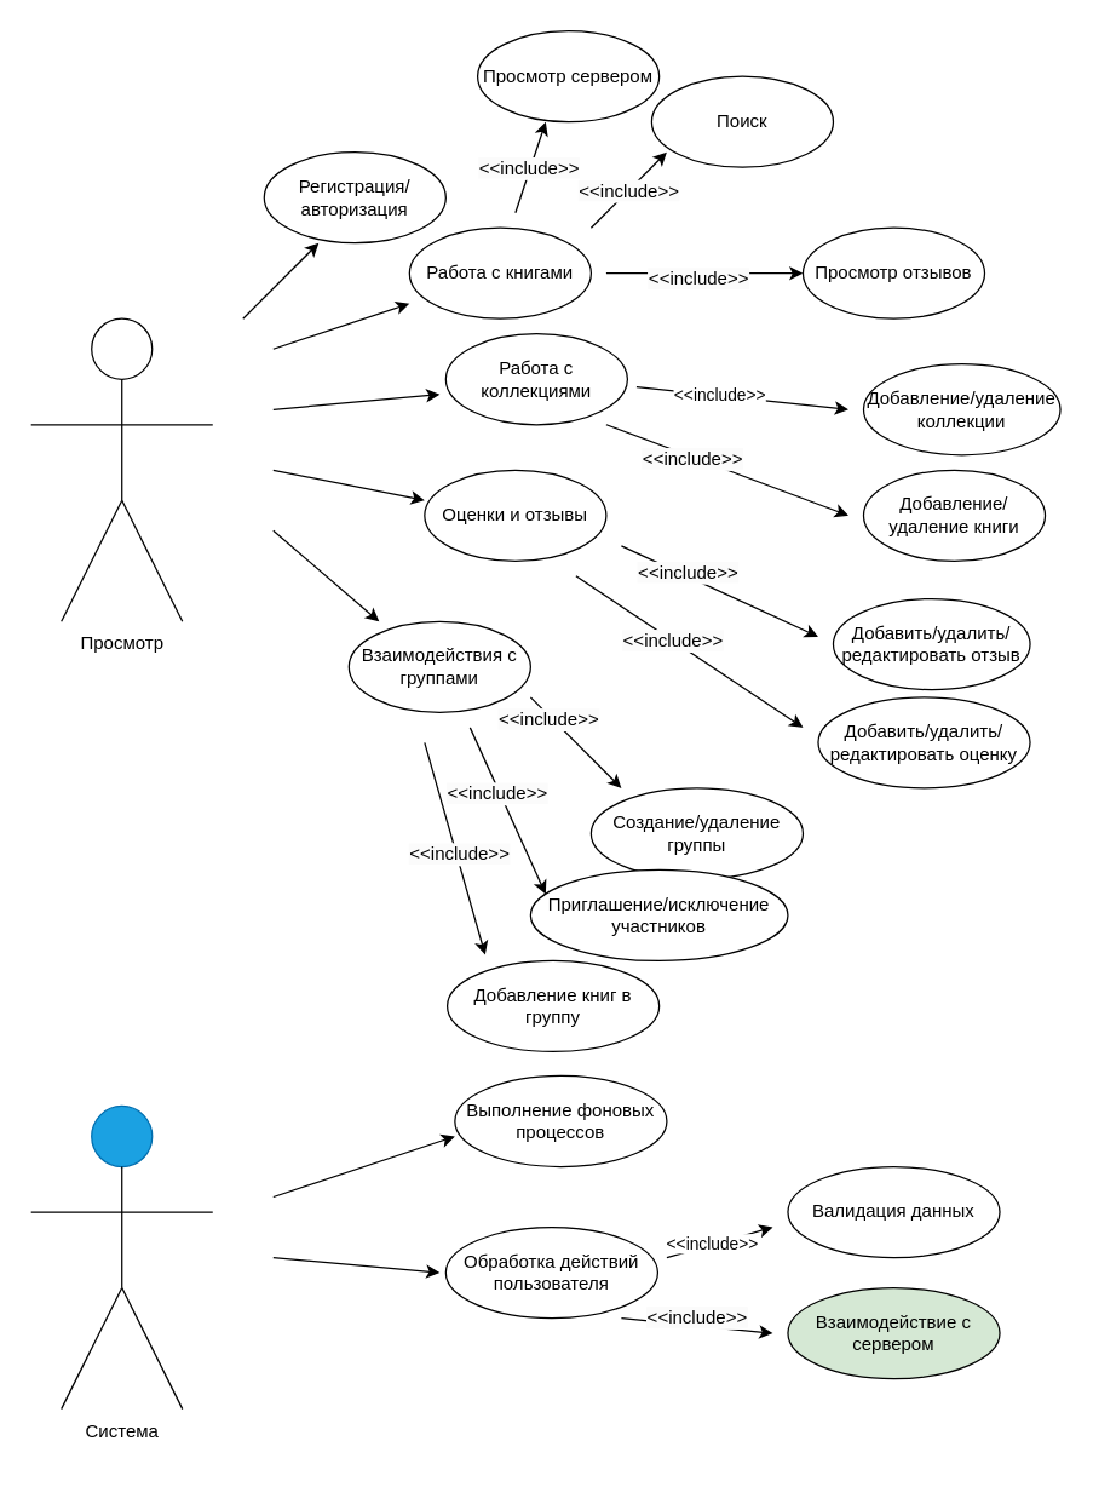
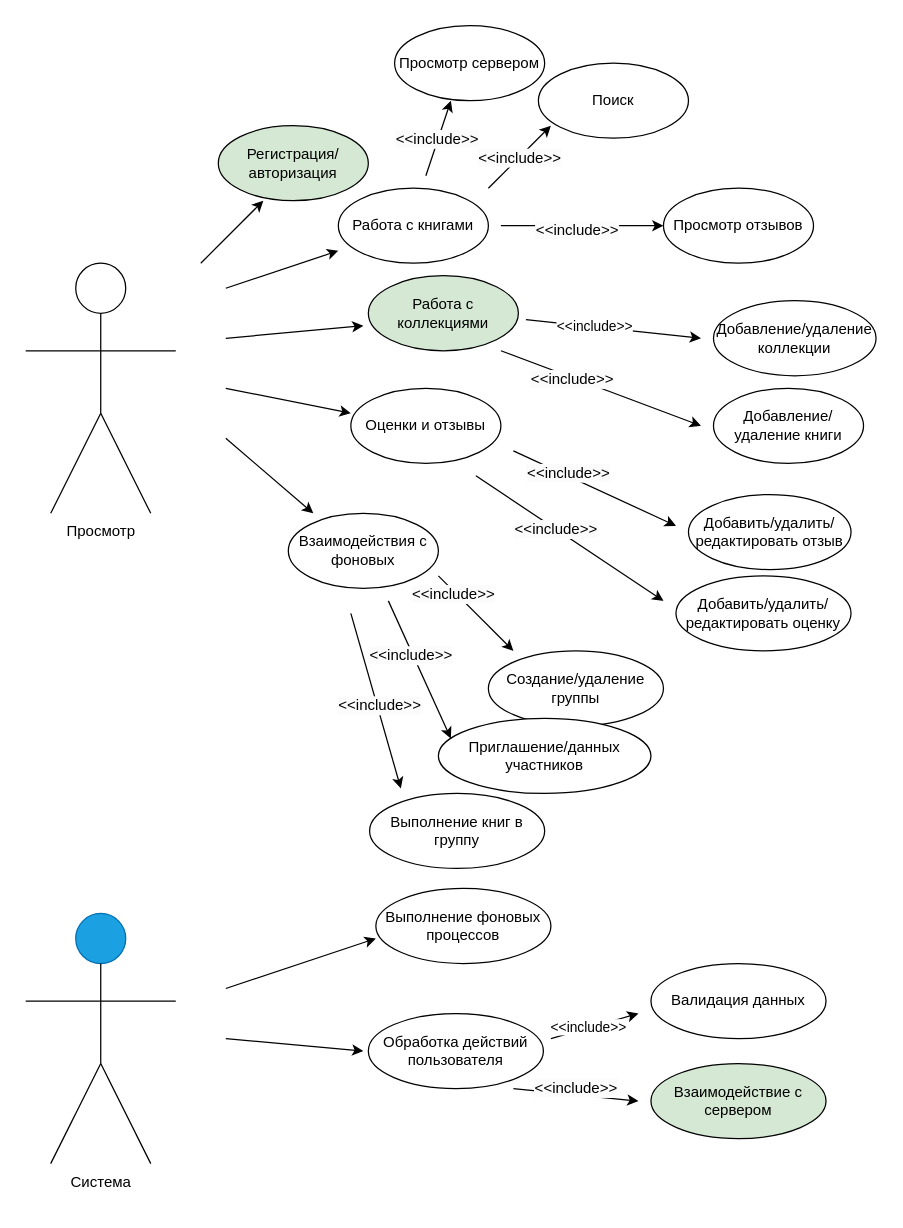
  <mxCell id="0" />
  <mxCell id="1" parent="0" />
  <mxCell id="2" value="" style="ellipse;whiteSpace=wrap;html=1;aspect=fixed;" parent="1" vertex="1"><mxGeometry x="60" y="210" width="40" height="40" as="geometry" /></mxCell>
  <mxCell id="3" value="" style="endArrow=none;html=1;rounded=0;" parent="1" edge="1"><mxGeometry width="50" height="50" relative="1" as="geometry"><mxPoint x="80" y="330" as="sourcePoint" /><mxPoint x="80" y="250" as="targetPoint" /></mxGeometry></mxCell>
  <mxCell id="4" value="" style="endArrow=none;html=1;rounded=0;" parent="1" edge="1"><mxGeometry width="50" height="50" relative="1" as="geometry"><mxPoint x="40" y="410" as="sourcePoint" /><mxPoint x="80" y="330" as="targetPoint" /></mxGeometry></mxCell>
  <mxCell id="5" value="" style="endArrow=none;html=1;rounded=0;" parent="1" edge="1"><mxGeometry width="50" height="50" relative="1" as="geometry"><mxPoint x="80" y="330" as="sourcePoint" /><mxPoint x="120" y="410" as="targetPoint" /></mxGeometry></mxCell>
  <mxCell id="6" value="" style="endArrow=none;html=1;rounded=0;" parent="1" edge="1"><mxGeometry width="50" height="50" relative="1" as="geometry"><mxPoint x="20" y="280" as="sourcePoint" /><mxPoint x="140" y="280" as="targetPoint" /></mxGeometry></mxCell>
  <mxCell id="7" value="Просмотр" style="text;html=1;align=center;verticalAlign=middle;resizable=0;points=[];autosize=1;strokeColor=none;fillColor=none;" parent="1" vertex="1"><mxGeometry x="30" y="410" width="100" height="30" as="geometry" /></mxCell>
  <mxCell id="8" value="" style="ellipse;whiteSpace=wrap;html=1;aspect=fixed;fillColor=#1ba1e2;fontColor=#ffffff;strokeColor=#006EAF;" parent="1" vertex="1"><mxGeometry x="60" y="730" width="40" height="40" as="geometry" /></mxCell>
  <mxCell id="9" value="" style="endArrow=none;html=1;rounded=0;" parent="1" edge="1"><mxGeometry width="50" height="50" relative="1" as="geometry"><mxPoint x="80" y="850" as="sourcePoint" /><mxPoint x="80" y="770" as="targetPoint" /></mxGeometry></mxCell>
  <mxCell id="10" value="" style="endArrow=none;html=1;rounded=0;" parent="1" edge="1"><mxGeometry width="50" height="50" relative="1" as="geometry"><mxPoint x="40" y="930" as="sourcePoint" /><mxPoint x="80" y="850" as="targetPoint" /></mxGeometry></mxCell>
  <mxCell id="11" value="" style="endArrow=none;html=1;rounded=0;" parent="1" edge="1"><mxGeometry width="50" height="50" relative="1" as="geometry"><mxPoint x="80" y="850" as="sourcePoint" /><mxPoint x="120" y="930" as="targetPoint" /></mxGeometry></mxCell>
  <mxCell id="12" value="" style="endArrow=none;html=1;rounded=0;" parent="1" edge="1"><mxGeometry width="50" height="50" relative="1" as="geometry"><mxPoint x="20" y="800" as="sourcePoint" /><mxPoint x="140" y="800" as="targetPoint" /></mxGeometry></mxCell>
  <mxCell id="13" value="Система" style="text;html=1;align=center;verticalAlign=middle;resizable=0;points=[];autosize=1;strokeColor=none;fillColor=none;" parent="1" vertex="1"><mxGeometry x="45" y="930" width="70" height="30" as="geometry" /></mxCell>
- <mxCell id="14" value="Регистрация/авторизация" style="ellipse;whiteSpace=wrap;html=1;" parent="1" vertex="1"><mxGeometry x="174" y="100" width="120" height="60" as="geometry" /></mxCell>
+ <mxCell id="14" value="Регистрация/авторизация" style="ellipse;whiteSpace=wrap;html=1;fillColor=#d5e8d4;" parent="1" vertex="1"><mxGeometry x="174" y="100" width="120" height="60" as="geometry" /></mxCell>
  <mxCell id="15" value="" style="endArrow=classic;html=1;rounded=0;" parent="1" edge="1"><mxGeometry width="50" height="50" relative="1" as="geometry"><mxPoint x="160" y="210" as="sourcePoint" /><mxPoint x="210" y="160" as="targetPoint" /></mxGeometry></mxCell>
  <mxCell id="16" value="Работа с книгами" style="ellipse;whiteSpace=wrap;html=1;" parent="1" vertex="1"><mxGeometry x="270" y="150" width="120" height="60" as="geometry" /></mxCell>
  <mxCell id="17" value="" style="endArrow=classic;html=1;rounded=0;" parent="1" edge="1"><mxGeometry width="50" height="50" relative="1" as="geometry"><mxPoint x="180" y="230" as="sourcePoint" /><mxPoint x="270" y="200" as="targetPoint" /></mxGeometry></mxCell>
  <mxCell id="18" value="Поиск" style="ellipse;whiteSpace=wrap;html=1;" parent="1" vertex="1"><mxGeometry x="430" width="120" height="60" as="geometry" y="50" /></mxCell>
  <mxCell id="19" value="Просмотр сервером" style="ellipse;whiteSpace=wrap;html=1;" parent="1" vertex="1"><mxGeometry x="315" y="20" width="120" height="60" as="geometry" /></mxCell>
  <mxCell id="20" value="Просмотр отзывов" style="ellipse;whiteSpace=wrap;html=1;" parent="1" vertex="1"><mxGeometry x="530" y="150" width="120" height="60" as="geometry" /></mxCell>
  <mxCell id="21" value="" style="endArrow=classic;html=1;rounded=0;" parent="1" edge="1"><mxGeometry width="50" height="50" relative="1" as="geometry"><mxPoint x="340" y="140" as="sourcePoint" /><mxPoint x="360" y="80" as="targetPoint" /></mxGeometry></mxCell>
  <mxCell id="22" value="&lt;span style=&quot;font-size: 12px; background-color: rgb(251, 251, 251);&quot;&gt;&amp;lt;&amp;lt;include&amp;gt;&amp;gt;&lt;/span&gt;" style="edgeLabel;html=1;align=center;verticalAlign=middle;resizable=0;points=[];" parent="21" vertex="1" connectable="0"><mxGeometry x="-0.019" y="1" relative="1" as="geometry"><mxPoint as="offset" /></mxGeometry></mxCell>
  <mxCell id="23" value="" style="endArrow=classic;html=1;rounded=0;" parent="1" edge="1"><mxGeometry width="50" height="50" relative="1" as="geometry"><mxPoint x="390" y="150" as="sourcePoint" /><mxPoint x="440" y="100" as="targetPoint" /></mxGeometry></mxCell>
  <mxCell id="24" value="&lt;span style=&quot;font-size: 12px; background-color: rgb(251, 251, 251);&quot;&gt;&amp;lt;&amp;lt;include&amp;gt;&amp;gt;&lt;/span&gt;" style="edgeLabel;html=1;align=center;verticalAlign=middle;resizable=0;points=[];" parent="23" vertex="1" connectable="0"><mxGeometry x="0.003" y="1" relative="1" as="geometry"><mxPoint y="1" as="offset" /></mxGeometry></mxCell>
  <mxCell id="25" value="" style="endArrow=classic;html=1;rounded=0;" parent="1" edge="1"><mxGeometry width="50" height="50" relative="1" as="geometry"><mxPoint x="400" y="180" as="sourcePoint" /><mxPoint x="530" y="180" as="targetPoint" /></mxGeometry></mxCell>
  <mxCell id="26" value="&lt;span style=&quot;font-size: 12px; background-color: rgb(251, 251, 251);&quot;&gt;&amp;lt;&amp;lt;include&amp;gt;&amp;gt;&lt;/span&gt;" style="edgeLabel;html=1;align=center;verticalAlign=middle;resizable=0;points=[];" parent="25" vertex="1" connectable="0"><mxGeometry x="-0.132" relative="1" as="geometry"><mxPoint x="4" y="3" as="offset" /></mxGeometry></mxCell>
- <mxCell id="27" value="Работа с коллекциями" style="ellipse;whiteSpace=wrap;html=1;" parent="1" vertex="1"><mxGeometry x="294" y="220" width="120" height="60" as="geometry" /></mxCell>
+ <mxCell id="27" value="Работа с коллекциями" style="ellipse;whiteSpace=wrap;html=1;fillColor=#d5e8d4;" parent="1" vertex="1"><mxGeometry x="294" y="220" width="120" height="60" as="geometry" /></mxCell>
  <mxCell id="28" value="" style="endArrow=classic;html=1;rounded=0;" parent="1" edge="1"><mxGeometry width="50" height="50" relative="1" as="geometry"><mxPoint x="180" y="270" as="sourcePoint" /><mxPoint x="290" y="260" as="targetPoint" /></mxGeometry></mxCell>
  <mxCell id="29" value="Добавление/удаление коллекции" style="ellipse;whiteSpace=wrap;html=1;" parent="1" vertex="1"><mxGeometry x="570" y="240" width="130" height="60" as="geometry" /></mxCell>
  <mxCell id="30" value="Добавление/удаление книги" style="ellipse;whiteSpace=wrap;html=1;" parent="1" vertex="1"><mxGeometry x="570" y="310" width="120" height="60" as="geometry" /></mxCell>
  <mxCell id="31" value="" style="endArrow=classic;html=1;rounded=0;" parent="1" edge="1"><mxGeometry width="50" height="50" relative="1" as="geometry"><mxPoint x="420" y="255" as="sourcePoint" /><mxPoint x="560" y="270" as="targetPoint" /></mxGeometry></mxCell>
  <mxCell id="32" value="&amp;lt;&amp;lt;include&amp;gt;&amp;gt;" style="edgeLabel;html=1;align=center;verticalAlign=middle;resizable=0;points=[];" parent="31" vertex="1" connectable="0"><mxGeometry x="-0.22" relative="1" as="geometry"><mxPoint as="offset" /></mxGeometry></mxCell>
  <mxCell id="33" value="" style="endArrow=classic;html=1;rounded=0;" parent="1" edge="1"><mxGeometry width="50" height="50" relative="1" as="geometry"><mxPoint x="400" y="280" as="sourcePoint" /><mxPoint x="560" y="340" as="targetPoint" /></mxGeometry></mxCell>
  <mxCell id="34" value="&lt;span style=&quot;font-size: 12px; background-color: rgb(251, 251, 251);&quot;&gt;&amp;lt;&amp;lt;include&amp;gt;&amp;gt;&lt;/span&gt;" style="edgeLabel;html=1;align=center;verticalAlign=middle;resizable=0;points=[];" parent="33" vertex="1" connectable="0"><mxGeometry x="-0.286" y="-1" relative="1" as="geometry"><mxPoint as="offset" /></mxGeometry></mxCell>
  <mxCell id="35" value="Оценки и отзывы" style="ellipse;whiteSpace=wrap;html=1;" parent="1" vertex="1"><mxGeometry x="280" y="310" width="120" height="60" as="geometry" /></mxCell>
  <mxCell id="36" value="" style="endArrow=classic;html=1;rounded=0;" parent="1" edge="1"><mxGeometry width="50" height="50" relative="1" as="geometry"><mxPoint x="180" y="310" as="sourcePoint" /><mxPoint x="280" y="330" as="targetPoint" /></mxGeometry></mxCell>
  <mxCell id="37" value="Добавить/удалить/редактировать отзыв" style="ellipse;whiteSpace=wrap;html=1;" parent="1" vertex="1"><mxGeometry x="550" y="395" width="130" height="60" as="geometry" /></mxCell>
  <mxCell id="38" value="Добавить/удалить/редактировать оценку" style="ellipse;whiteSpace=wrap;html=1;" parent="1" vertex="1"><mxGeometry x="540" y="460" width="140" height="60" as="geometry" /></mxCell>
  <mxCell id="39" value="" style="endArrow=classic;html=1;rounded=0;" parent="1" edge="1"><mxGeometry width="50" height="50" relative="1" as="geometry"><mxPoint x="410" y="360" as="sourcePoint" /><mxPoint x="540" y="420" as="targetPoint" /></mxGeometry></mxCell>
  <mxCell id="40" value="&lt;span style=&quot;font-size: 12px; background-color: rgb(251, 251, 251);&quot;&gt;&amp;lt;&amp;lt;include&amp;gt;&amp;gt;&lt;/span&gt;" style="edgeLabel;html=1;align=center;verticalAlign=middle;resizable=0;points=[];" parent="39" vertex="1" connectable="0"><mxGeometry x="-0.34" y="2" relative="1" as="geometry"><mxPoint as="offset" /></mxGeometry></mxCell>
  <mxCell id="41" value="" style="endArrow=classic;html=1;rounded=0;" parent="1" edge="1"><mxGeometry width="50" height="50" relative="1" as="geometry"><mxPoint x="380" y="380" as="sourcePoint" /><mxPoint x="530" y="480" as="targetPoint" /></mxGeometry></mxCell>
  <mxCell id="42" value="&lt;span style=&quot;font-size: 12px; background-color: rgb(251, 251, 251);&quot;&gt;&amp;lt;&amp;lt;include&amp;gt;&amp;gt;&lt;/span&gt;" style="edgeLabel;html=1;align=center;verticalAlign=middle;resizable=0;points=[];" parent="41" vertex="1" connectable="0"><mxGeometry x="-0.152" relative="1" as="geometry"><mxPoint as="offset" /></mxGeometry></mxCell>
- <mxCell id="43" value="Взаимодействия с группами" style="ellipse;whiteSpace=wrap;html=1;" parent="1" vertex="1"><mxGeometry x="230" y="410" width="120" height="60" as="geometry" /></mxCell>
+ <mxCell id="43" value="Взаимодействия с фоновых" style="ellipse;whiteSpace=wrap;html=1;" parent="1" vertex="1"><mxGeometry x="230" y="410" width="120" height="60" as="geometry" /></mxCell>
  <mxCell id="44" value="" style="endArrow=classic;html=1;rounded=0;" parent="1" edge="1"><mxGeometry width="50" height="50" relative="1" as="geometry"><mxPoint x="180" y="350" as="sourcePoint" /><mxPoint x="250" y="410" as="targetPoint" /></mxGeometry></mxCell>
  <mxCell id="45" value="Создание/удаление группы" style="ellipse;whiteSpace=wrap;html=1;" parent="1" vertex="1"><mxGeometry x="390" y="520" width="140" height="60" as="geometry" /></mxCell>
- <mxCell id="46" value="Приглашение/исключение участников" style="ellipse;whiteSpace=wrap;html=1;" parent="1" vertex="1"><mxGeometry x="350" y="574" width="170" height="60" as="geometry" /></mxCell>
- <mxCell id="47" value="Добавление книг в группу" style="ellipse;whiteSpace=wrap;html=1;" parent="1" vertex="1"><mxGeometry x="295" y="634" width="140" height="60" as="geometry" /></mxCell>
+ <mxCell id="46" value="Приглашение/данных участников" style="ellipse;whiteSpace=wrap;html=1;" parent="1" vertex="1"><mxGeometry x="350" y="574" width="170" height="60" as="geometry" /></mxCell>
+ <mxCell id="47" value="Выполнение книг в группу" style="ellipse;whiteSpace=wrap;html=1;" parent="1" vertex="1"><mxGeometry x="295" y="634" width="140" height="60" as="geometry" /></mxCell>
  <mxCell id="48" value="" style="endArrow=classic;html=1;rounded=0;" parent="1" edge="1"><mxGeometry width="50" height="50" relative="1" as="geometry"><mxPoint x="350" y="460" as="sourcePoint" /><mxPoint x="410" y="520" as="targetPoint" /></mxGeometry></mxCell>
  <mxCell id="49" value="&lt;span style=&quot;font-size: 12px; background-color: rgb(251, 251, 251);&quot;&gt;&amp;lt;&amp;lt;include&amp;gt;&amp;gt;&lt;/span&gt;" style="edgeLabel;html=1;align=center;verticalAlign=middle;resizable=0;points=[];" parent="48" vertex="1" connectable="0"><mxGeometry x="-0.569" y="-2" relative="1" as="geometry"><mxPoint as="offset" /></mxGeometry></mxCell>
  <mxCell id="50" value="" style="endArrow=classic;html=1;rounded=0;" parent="1" edge="1"><mxGeometry width="50" height="50" relative="1" as="geometry"><mxPoint x="310" y="480" as="sourcePoint" /><mxPoint x="360" y="590" as="targetPoint" /></mxGeometry></mxCell>
  <mxCell id="51" value="&lt;span style=&quot;font-size: 12px; background-color: rgb(251, 251, 251);&quot;&gt;&amp;lt;&amp;lt;include&amp;gt;&amp;gt;&lt;/span&gt;" style="edgeLabel;html=1;align=center;verticalAlign=middle;resizable=0;points=[];" parent="50" vertex="1" connectable="0"><mxGeometry x="-0.225" y="-2" relative="1" as="geometry"><mxPoint as="offset" /></mxGeometry></mxCell>
  <mxCell id="52" value="" style="endArrow=classic;html=1;rounded=0;" parent="1" edge="1"><mxGeometry width="50" height="50" relative="1" as="geometry"><mxPoint x="280" y="490" as="sourcePoint" /><mxPoint x="320" y="630" as="targetPoint" /></mxGeometry></mxCell>
  <mxCell id="53" value="&lt;span style=&quot;font-size: 12px; background-color: rgb(251, 251, 251);&quot;&gt;&amp;lt;&amp;lt;include&amp;gt;&amp;gt;&lt;/span&gt;" style="edgeLabel;html=1;align=center;verticalAlign=middle;resizable=0;points=[];" parent="52" vertex="1" connectable="0"><mxGeometry x="0.056" y="1" relative="1" as="geometry"><mxPoint as="offset" /></mxGeometry></mxCell>
  <mxCell id="54" value="Выполнение фоновых процессов" style="ellipse;whiteSpace=wrap;html=1;" parent="1" vertex="1"><mxGeometry x="300" y="710" width="140" height="60" as="geometry" /></mxCell>
  <mxCell id="55" value="Валидация данных" style="ellipse;whiteSpace=wrap;html=1;" parent="1" vertex="1"><mxGeometry x="520" y="770" width="140" height="60" as="geometry" /></mxCell>
  <mxCell id="56" value="Обработка действий пользователя" style="ellipse;whiteSpace=wrap;html=1;" parent="1" vertex="1"><mxGeometry x="294" y="810" width="140" height="60" as="geometry" /></mxCell>
  <mxCell id="57" value="" style="endArrow=classic;html=1;rounded=0;" parent="1" edge="1"><mxGeometry width="50" height="50" relative="1" as="geometry"><mxPoint x="180" y="790" as="sourcePoint" /><mxPoint x="300" y="750" as="targetPoint" /></mxGeometry></mxCell>
  <mxCell id="58" value="" style="endArrow=classic;html=1;rounded=0;" parent="1" edge="1"><mxGeometry width="50" height="50" relative="1" as="geometry"><mxPoint x="180" y="830" as="sourcePoint" /><mxPoint x="290" y="840" as="targetPoint" /></mxGeometry></mxCell>
  <mxCell id="59" value="Взаимодействие с сервером" style="ellipse;whiteSpace=wrap;html=1;fillColor=#d5e8d4;" parent="1" vertex="1"><mxGeometry x="520" y="850" width="140" height="60" as="geometry" /></mxCell>
  <mxCell id="60" value="" style="endArrow=classic;html=1;rounded=0;" parent="1" edge="1"><mxGeometry width="50" height="50" relative="1" as="geometry"><mxPoint x="440" y="830" as="sourcePoint" /><mxPoint x="510" y="810" as="targetPoint" /></mxGeometry></mxCell>
  <mxCell id="61" value="&amp;lt;&amp;lt;include&amp;gt;&amp;gt;" style="edgeLabel;html=1;align=center;verticalAlign=middle;resizable=0;points=[];" parent="60" vertex="1" connectable="0"><mxGeometry x="-0.356" y="-2" relative="1" as="geometry"><mxPoint x="7" y="-5" as="offset" /></mxGeometry></mxCell>
  <mxCell id="62" value="" style="endArrow=classic;html=1;rounded=0;" parent="1" edge="1"><mxGeometry width="50" height="50" relative="1" as="geometry"><mxPoint x="410" y="870" as="sourcePoint" /><mxPoint x="510" y="880" as="targetPoint" /></mxGeometry></mxCell>
  <mxCell id="63" value="&lt;span style=&quot;font-size: 12px; background-color: rgb(251, 251, 251);&quot;&gt;&amp;lt;&amp;lt;include&amp;gt;&amp;gt;&lt;/span&gt;" style="edgeLabel;html=1;align=center;verticalAlign=middle;resizable=0;points=[];" parent="62" vertex="1" connectable="0"><mxGeometry x="-0.447" y="1" relative="1" as="geometry"><mxPoint x="22" y="-2" as="offset" /></mxGeometry></mxCell>
